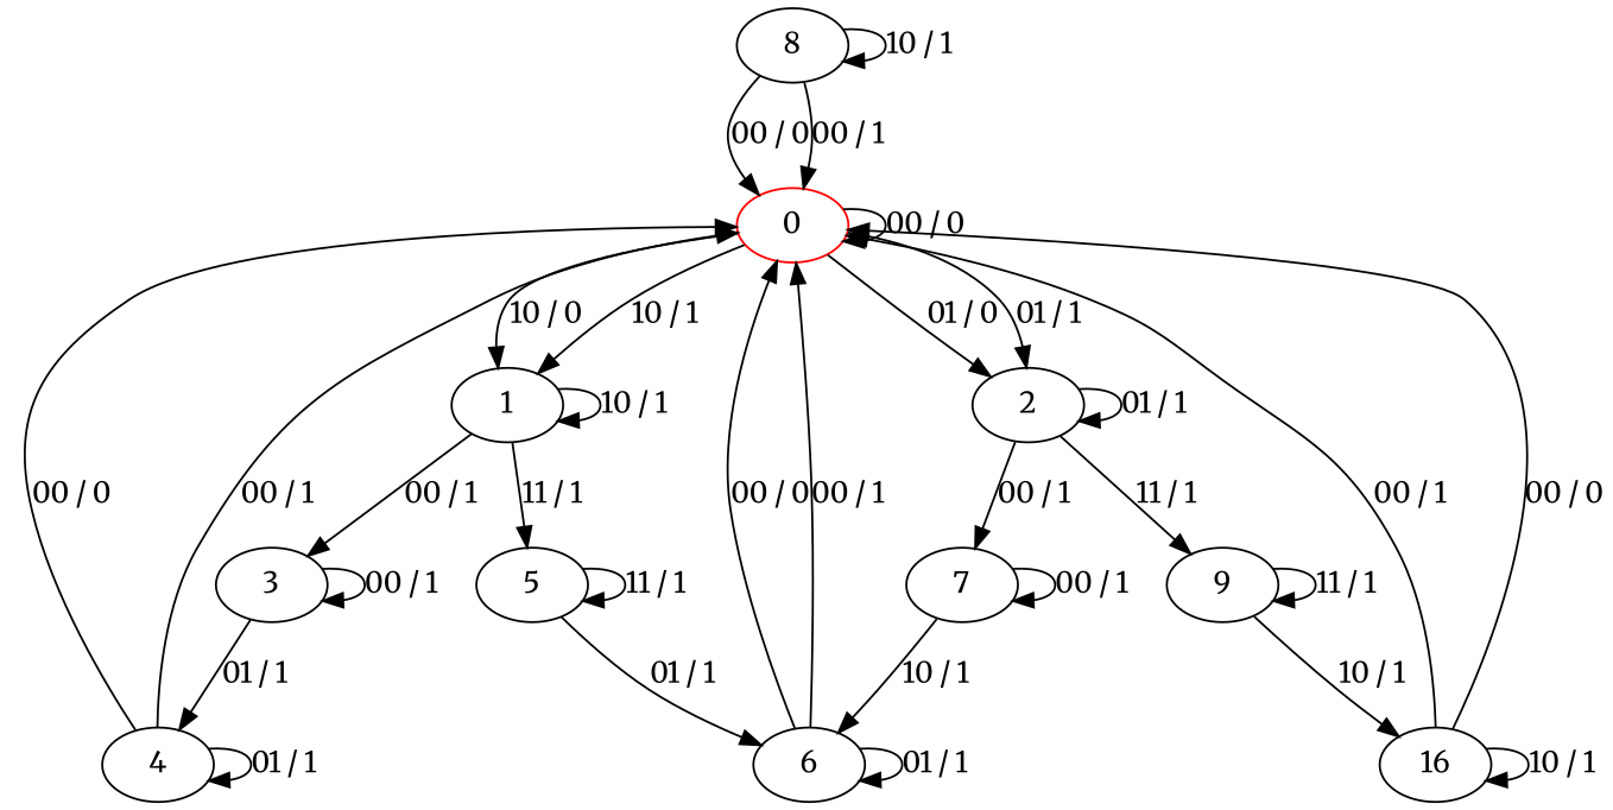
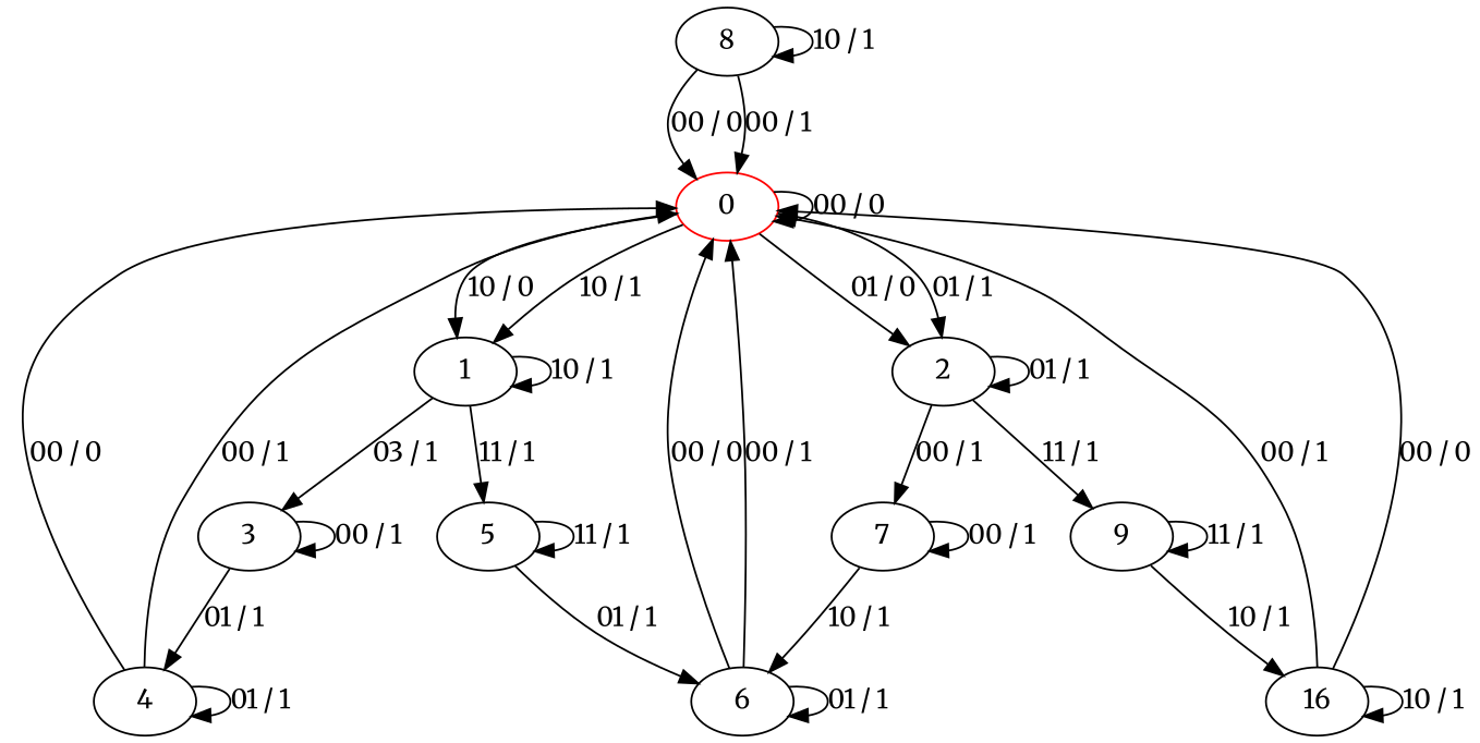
  digraph {
    fontname=Merriweather
    node [fontname=Merriweather]
    edge [fontname=Merriweather]
    0 [color=red]
    1
    2
    3
    5
    7
    9
    4
    6
    n10 [label=16]
    8
    0 -> 0 [label="00 / 0"]
    0 -> 1 [label="10 / 0"]
    0 -> 1 [label="10 / 1"]
    0 -> 2 [label="01 / 0"]
    0 -> 2 [label="01 / 1"]
    1 -> 1 [label="10 / 1"]
-   1 -> 3 [label="00 / 1"]
+   1 -> 3 [label="03 / 1"]
    1 -> 5 [label="11 / 1"]
    2 -> 2 [label="01 / 1"]
    2 -> 7 [label="00 / 1"]
    2 -> 9 [label="11 / 1"]
    3 -> 3 [label="00 / 1"]
    3 -> 4 [label="01 / 1"]
    5 -> 5 [label="11 / 1"]
    5 -> 6 [label="01 / 1"]
    7 -> 7 [label="00 / 1"]
    7 -> 6 [label="10 / 1"]
    9 -> 9 [label="11 / 1"]
    9 -> n10 [label="10 / 1"]
    4 -> 0 [label="00 / 0"]
    4 -> 0 [label="00 / 1"]
    4 -> 4 [label="01 / 1"]
    6 -> 0 [label="00 / 0"]
    6 -> 0 [label="00 / 1"]
    6 -> 6 [label="01 / 1"]
    n10 -> 0 [label="00 / 0"]
    n10 -> 0 [label="00 / 1"]
    n10 -> n10 [label="10 / 1"]
    8 -> 0 [label="00 / 0"]
    8 -> 0 [label="00 / 1"]
    8 -> 8 [label="10 / 1"]
  }
